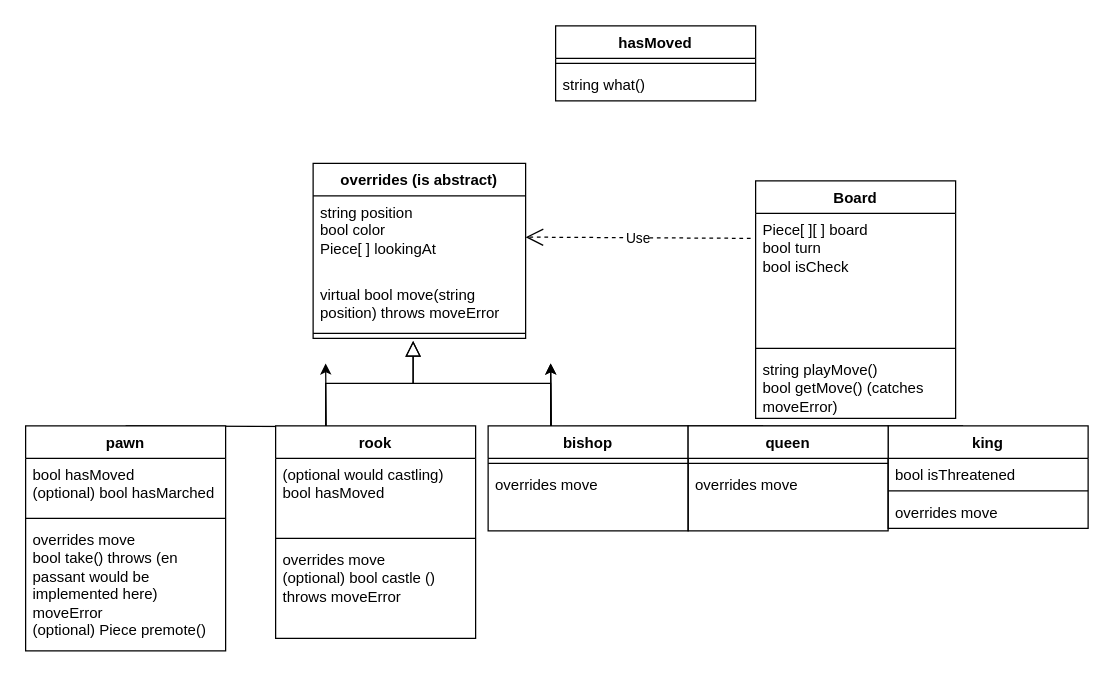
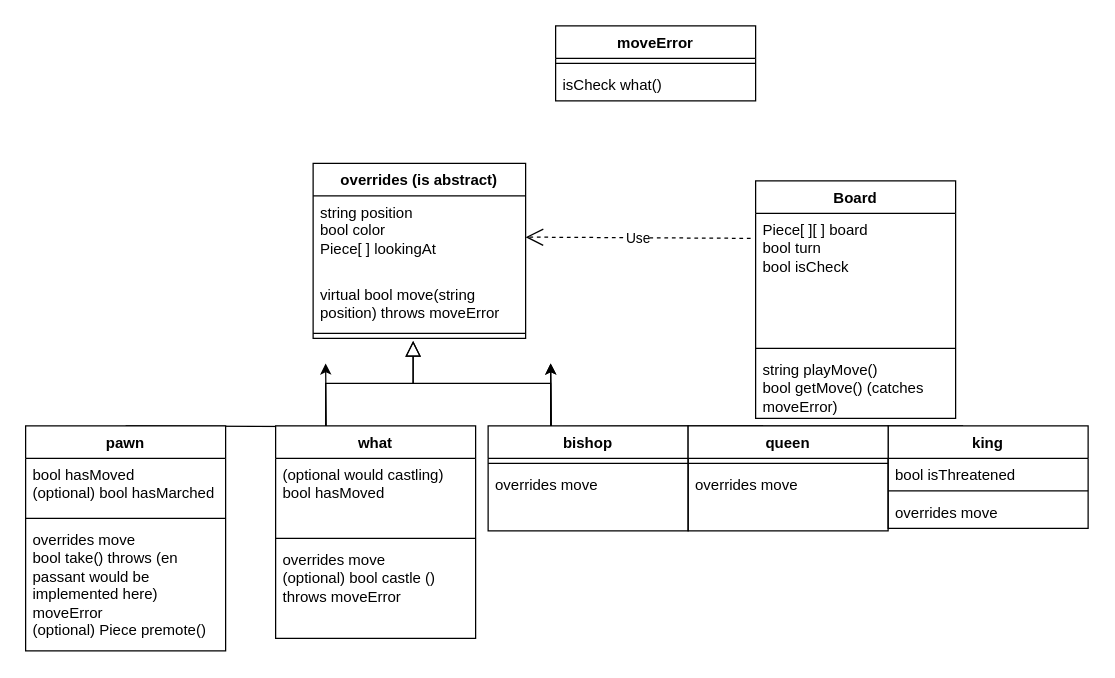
  <mxCell id="0" />
  <mxCell id="1" parent="0" />
  <mxCell id="2" value="" style="endArrow=block;endSize=10;endFill=0;shadow=0;strokeWidth=1;rounded=0;curved=0;edgeStyle=elbowEdgeStyle;elbow=vertical;" parent="1" edge="1"><mxGeometry width="160" relative="1" as="geometry"><mxPoint x="260" y="340" as="sourcePoint" /><mxPoint x="330" y="272" as="targetPoint" /></mxGeometry></mxCell>
  <mxCell id="3" value="" style="endArrow=block;endSize=10;endFill=0;shadow=0;strokeWidth=1;rounded=0;curved=0;edgeStyle=elbowEdgeStyle;elbow=vertical;" parent="1" edge="1"><mxGeometry width="160" relative="1" as="geometry"><mxPoint x="440" y="340" as="sourcePoint" /><mxPoint x="330" y="272" as="targetPoint" /></mxGeometry></mxCell>
  <mxCell id="4" style="edgeStyle=orthogonalEdgeStyle;rounded=0;orthogonalLoop=1;jettySize=auto;html=1;exitX=0.5;exitY=0;exitDx=0;exitDy=0;" parent="1" edge="1"><mxGeometry relative="1" as="geometry"><mxPoint x="440" y="290" as="targetPoint" /><mxPoint x="610" y="340" as="sourcePoint" /></mxGeometry></mxCell>
  <mxCell id="5" style="edgeStyle=orthogonalEdgeStyle;rounded=0;orthogonalLoop=1;jettySize=auto;html=1;exitX=0.5;exitY=0;exitDx=0;exitDy=0;" parent="1" edge="1"><mxGeometry relative="1" as="geometry"><mxPoint x="440" y="290" as="targetPoint" /><mxPoint x="770" y="340" as="sourcePoint" /></mxGeometry></mxCell>
  <mxCell id="6" style="edgeStyle=orthogonalEdgeStyle;rounded=0;orthogonalLoop=1;jettySize=auto;html=1;exitX=0.5;exitY=0;exitDx=0;exitDy=0;" parent="1" edge="1"><mxGeometry relative="1" as="geometry"><mxPoint x="260" y="290" as="targetPoint" /><mxPoint x="100" y="340" as="sourcePoint" /></mxGeometry></mxCell>
  <mxCell id="7" value="pawn" style="swimlane;fontStyle=1;align=center;verticalAlign=top;childLayout=stackLayout;horizontal=1;startSize=26;horizontalStack=0;resizeParent=1;resizeParentMax=0;resizeLast=0;collapsible=1;marginBottom=0;whiteSpace=wrap;html=1;" parent="1" vertex="1"><mxGeometry x="20" y="340" width="160" height="180" as="geometry" /></mxCell>
  <mxCell id="8" value="bool hasMoved&lt;div&gt;(optional) bool hasMarched&lt;/div&gt;" style="text;strokeColor=none;fillColor=none;align=left;verticalAlign=top;spacingLeft=4;spacingRight=4;overflow=hidden;rotatable=0;points=[[0,0.5],[1,0.5]];portConstraint=eastwest;whiteSpace=wrap;html=1;" parent="7" vertex="1"><mxGeometry y="26" width="160" height="44" as="geometry" /></mxCell>
  <mxCell id="9" value="" style="line;strokeWidth=1;fillColor=none;align=left;verticalAlign=middle;spacingTop=-1;spacingLeft=3;spacingRight=3;rotatable=0;labelPosition=right;points=[];portConstraint=eastwest;strokeColor=inherit;" parent="7" vertex="1"><mxGeometry y="70" width="160" height="8" as="geometry" /></mxCell>
  <mxCell id="10" value="&lt;div&gt;overrides move&lt;/div&gt;&lt;div&gt;bool take() throws (en passant would be implemented here) moveError&lt;/div&gt;&lt;div&gt;(optional) Piece premote()&lt;/div&gt;" style="text;strokeColor=none;fillColor=none;align=left;verticalAlign=top;spacingLeft=4;spacingRight=4;overflow=hidden;rotatable=0;points=[[0,0.5],[1,0.5]];portConstraint=eastwest;whiteSpace=wrap;html=1;" parent="7" vertex="1"><mxGeometry y="78" width="160" height="102" as="geometry" /></mxCell>
- <mxCell id="11" value="rook" style="swimlane;fontStyle=1;align=center;verticalAlign=top;childLayout=stackLayout;horizontal=1;startSize=26;horizontalStack=0;resizeParent=1;resizeParentMax=0;resizeLast=0;collapsible=1;marginBottom=0;whiteSpace=wrap;html=1;" parent="1" vertex="1"><mxGeometry x="220" y="340" width="160" height="170" as="geometry" /></mxCell>
+ <mxCell id="11" value="what" style="swimlane;fontStyle=1;align=center;verticalAlign=top;childLayout=stackLayout;horizontal=1;startSize=26;horizontalStack=0;resizeParent=1;resizeParentMax=0;resizeLast=0;collapsible=1;marginBottom=0;whiteSpace=wrap;html=1;" parent="1" vertex="1"><mxGeometry x="220" y="340" width="160" height="170" as="geometry" /></mxCell>
  <mxCell id="12" value="(optional would castling)&lt;div&gt;bool hasMoved&lt;/div&gt;" style="text;strokeColor=none;fillColor=none;align=left;verticalAlign=top;spacingLeft=4;spacingRight=4;overflow=hidden;rotatable=0;points=[[0,0.5],[1,0.5]];portConstraint=eastwest;whiteSpace=wrap;html=1;" parent="11" vertex="1"><mxGeometry y="26" width="160" height="60" as="geometry" /></mxCell>
  <mxCell id="13" value="" style="line;strokeWidth=1;fillColor=none;align=left;verticalAlign=middle;spacingTop=-1;spacingLeft=3;spacingRight=3;rotatable=0;labelPosition=right;points=[];portConstraint=eastwest;strokeColor=inherit;" parent="11" vertex="1"><mxGeometry y="86" width="160" height="8" as="geometry" /></mxCell>
  <mxCell id="14" value="overrides move&lt;div&gt;(optional) bool castle () throws moveError&lt;/div&gt;" style="text;strokeColor=none;fillColor=none;align=left;verticalAlign=top;spacingLeft=4;spacingRight=4;overflow=hidden;rotatable=0;points=[[0,0.5],[1,0.5]];portConstraint=eastwest;whiteSpace=wrap;html=1;" parent="11" vertex="1"><mxGeometry y="94" width="160" height="76" as="geometry" /></mxCell>
  <mxCell id="15" value="bishop" style="swimlane;fontStyle=1;align=center;verticalAlign=top;childLayout=stackLayout;horizontal=1;startSize=26;horizontalStack=0;resizeParent=1;resizeParentMax=0;resizeLast=0;collapsible=1;marginBottom=0;whiteSpace=wrap;html=1;" parent="1" vertex="1"><mxGeometry x="390" y="340" width="160" height="84" as="geometry" /></mxCell>
  <mxCell id="16" value="" style="line;strokeWidth=1;fillColor=none;align=left;verticalAlign=middle;spacingTop=-1;spacingLeft=3;spacingRight=3;rotatable=0;labelPosition=right;points=[];portConstraint=eastwest;strokeColor=inherit;" parent="15" vertex="1"><mxGeometry y="26" width="160" height="8" as="geometry" /></mxCell>
  <mxCell id="17" value="overrides move" style="text;strokeColor=none;fillColor=none;align=left;verticalAlign=top;spacingLeft=4;spacingRight=4;overflow=hidden;rotatable=0;points=[[0,0.5],[1,0.5]];portConstraint=eastwest;whiteSpace=wrap;html=1;" parent="15" vertex="1"><mxGeometry y="34" width="160" height="50" as="geometry" /></mxCell>
  <mxCell id="18" value="king" style="swimlane;fontStyle=1;align=center;verticalAlign=top;childLayout=stackLayout;horizontal=1;startSize=26;horizontalStack=0;resizeParent=1;resizeParentMax=0;resizeLast=0;collapsible=1;marginBottom=0;whiteSpace=wrap;html=1;" parent="1" vertex="1"><mxGeometry x="710" y="340" width="160" height="82" as="geometry" /></mxCell>
  <mxCell id="19" value="bool isThreatened" style="text;strokeColor=none;fillColor=none;align=left;verticalAlign=top;spacingLeft=4;spacingRight=4;overflow=hidden;rotatable=0;points=[[0,0.5],[1,0.5]];portConstraint=eastwest;whiteSpace=wrap;html=1;" parent="18" vertex="1"><mxGeometry y="26" width="160" height="22" as="geometry" /></mxCell>
  <mxCell id="20" value="" style="line;strokeWidth=1;fillColor=none;align=left;verticalAlign=middle;spacingTop=-1;spacingLeft=3;spacingRight=3;rotatable=0;labelPosition=right;points=[];portConstraint=eastwest;strokeColor=inherit;" parent="18" vertex="1"><mxGeometry y="48" width="160" height="8" as="geometry" /></mxCell>
  <mxCell id="21" value="overrides move" style="text;strokeColor=none;fillColor=none;align=left;verticalAlign=top;spacingLeft=4;spacingRight=4;overflow=hidden;rotatable=0;points=[[0,0.5],[1,0.5]];portConstraint=eastwest;whiteSpace=wrap;html=1;" parent="18" vertex="1"><mxGeometry y="56" width="160" height="26" as="geometry" /></mxCell>
  <mxCell id="22" value="overrides (is abstract)" style="swimlane;fontStyle=1;align=center;verticalAlign=top;childLayout=stackLayout;horizontal=1;startSize=26;horizontalStack=0;resizeParent=1;resizeParentMax=0;resizeLast=0;collapsible=1;marginBottom=0;whiteSpace=wrap;html=1;" parent="1" vertex="1"><mxGeometry x="250" y="130" width="170" height="140" as="geometry" /></mxCell>
  <mxCell id="23" value="string position&lt;div&gt;bool color&lt;/div&gt;&lt;div&gt;Piece[ ] lookingAt&lt;/div&gt;" style="text;strokeColor=none;fillColor=none;align=left;verticalAlign=top;spacingLeft=4;spacingRight=4;overflow=hidden;rotatable=0;points=[[0,0.5],[1,0.5]];portConstraint=eastwest;whiteSpace=wrap;html=1;" parent="22" vertex="1"><mxGeometry y="26" width="170" height="66" as="geometry" /></mxCell>
  <mxCell id="24" value="virtual bool move(string position) throws moveError" style="text;strokeColor=none;fillColor=none;align=left;verticalAlign=top;spacingLeft=4;spacingRight=4;overflow=hidden;rotatable=0;points=[[0,0.5],[1,0.5]];portConstraint=eastwest;whiteSpace=wrap;html=1;" parent="22" vertex="1"><mxGeometry y="92" width="170" height="40" as="geometry" /></mxCell>
  <mxCell id="25" value="" style="line;strokeWidth=1;fillColor=none;align=left;verticalAlign=middle;spacingTop=-1;spacingLeft=3;spacingRight=3;rotatable=0;labelPosition=right;points=[];portConstraint=eastwest;strokeColor=inherit;" parent="22" vertex="1"><mxGeometry y="132" width="170" height="8" as="geometry" /></mxCell>
  <mxCell id="26" value="queen" style="swimlane;fontStyle=1;align=center;verticalAlign=top;childLayout=stackLayout;horizontal=1;startSize=26;horizontalStack=0;resizeParent=1;resizeParentMax=0;resizeLast=0;collapsible=1;marginBottom=0;whiteSpace=wrap;html=1;" parent="1" vertex="1"><mxGeometry x="550" y="340" width="160" height="84" as="geometry" /></mxCell>
  <mxCell id="27" value="" style="line;strokeWidth=1;fillColor=none;align=left;verticalAlign=middle;spacingTop=-1;spacingLeft=3;spacingRight=3;rotatable=0;labelPosition=right;points=[];portConstraint=eastwest;strokeColor=inherit;" parent="26" vertex="1"><mxGeometry y="26" width="160" height="8" as="geometry" /></mxCell>
  <mxCell id="28" value="overrides move" style="text;strokeColor=none;fillColor=none;align=left;verticalAlign=top;spacingLeft=4;spacingRight=4;overflow=hidden;rotatable=0;points=[[0,0.5],[1,0.5]];portConstraint=eastwest;whiteSpace=wrap;html=1;" parent="26" vertex="1"><mxGeometry y="34" width="160" height="50" as="geometry" /></mxCell>
- <mxCell id="29" value="hasMoved" style="swimlane;fontStyle=1;align=center;verticalAlign=top;childLayout=stackLayout;horizontal=1;startSize=26;horizontalStack=0;resizeParent=1;resizeParentMax=0;resizeLast=0;collapsible=1;marginBottom=0;whiteSpace=wrap;html=1;" parent="1" vertex="1"><mxGeometry x="444" y="20" width="160" height="60" as="geometry" /></mxCell>
+ <mxCell id="29" value="moveError" style="swimlane;fontStyle=1;align=center;verticalAlign=top;childLayout=stackLayout;horizontal=1;startSize=26;horizontalStack=0;resizeParent=1;resizeParentMax=0;resizeLast=0;collapsible=1;marginBottom=0;whiteSpace=wrap;html=1;" parent="1" vertex="1"><mxGeometry x="444" y="20" width="160" height="60" as="geometry" /></mxCell>
  <mxCell id="30" value="" style="line;strokeWidth=1;fillColor=none;align=left;verticalAlign=middle;spacingTop=-1;spacingLeft=3;spacingRight=3;rotatable=0;labelPosition=right;points=[];portConstraint=eastwest;strokeColor=inherit;" parent="29" vertex="1"><mxGeometry y="26" width="160" height="8" as="geometry" /></mxCell>
- <mxCell id="31" value="string what()" style="text;strokeColor=none;fillColor=none;align=left;verticalAlign=top;spacingLeft=4;spacingRight=4;overflow=hidden;rotatable=0;points=[[0,0.5],[1,0.5]];portConstraint=eastwest;whiteSpace=wrap;html=1;" parent="29" vertex="1"><mxGeometry y="34" width="160" height="26" as="geometry" /></mxCell>
+ <mxCell id="31" value="isCheck what()" style="text;strokeColor=none;fillColor=none;align=left;verticalAlign=top;spacingLeft=4;spacingRight=4;overflow=hidden;rotatable=0;points=[[0,0.5],[1,0.5]];portConstraint=eastwest;whiteSpace=wrap;html=1;" parent="29" vertex="1"><mxGeometry y="34" width="160" height="26" as="geometry" /></mxCell>
  <mxCell id="32" value="Use" style="endArrow=open;endSize=12;dashed=1;html=1;rounded=0;entryX=1;entryY=0.5;entryDx=0;entryDy=0;" parent="1" target="23" edge="1"><mxGeometry width="160" relative="1" as="geometry"><mxPoint x="600" y="190" as="sourcePoint" /><mxPoint x="760" y="190" as="targetPoint" /></mxGeometry></mxCell>
  <mxCell id="33" value="Board" style="swimlane;fontStyle=1;align=center;verticalAlign=top;childLayout=stackLayout;horizontal=1;startSize=26;horizontalStack=0;resizeParent=1;resizeParentMax=0;resizeLast=0;collapsible=1;marginBottom=0;whiteSpace=wrap;html=1;" parent="1" vertex="1"><mxGeometry x="604" y="144" width="160" height="190" as="geometry" /></mxCell>
  <mxCell id="34" value="Piece[ ][ ] board&lt;div&gt;bool turn&lt;/div&gt;&lt;div&gt;bool isCheck&lt;/div&gt;" style="text;strokeColor=none;fillColor=none;align=left;verticalAlign=top;spacingLeft=4;spacingRight=4;overflow=hidden;rotatable=0;points=[[0,0.5],[1,0.5]];portConstraint=eastwest;whiteSpace=wrap;html=1;" parent="33" vertex="1"><mxGeometry y="26" width="160" height="104" as="geometry" /></mxCell>
  <mxCell id="35" value="" style="line;strokeWidth=1;fillColor=none;align=left;verticalAlign=middle;spacingTop=-1;spacingLeft=3;spacingRight=3;rotatable=0;labelPosition=right;points=[];portConstraint=eastwest;strokeColor=inherit;" parent="33" vertex="1"><mxGeometry y="130" width="160" height="8" as="geometry" /></mxCell>
  <mxCell id="36" value="string playMove()&amp;nbsp;&lt;div&gt;bool getMove() (catches moveError)&lt;/div&gt;" style="text;strokeColor=none;fillColor=none;align=left;verticalAlign=top;spacingLeft=4;spacingRight=4;overflow=hidden;rotatable=0;points=[[0,0.5],[1,0.5]];portConstraint=eastwest;whiteSpace=wrap;html=1;" parent="33" vertex="1"><mxGeometry y="138" width="160" height="52" as="geometry" /></mxCell>
